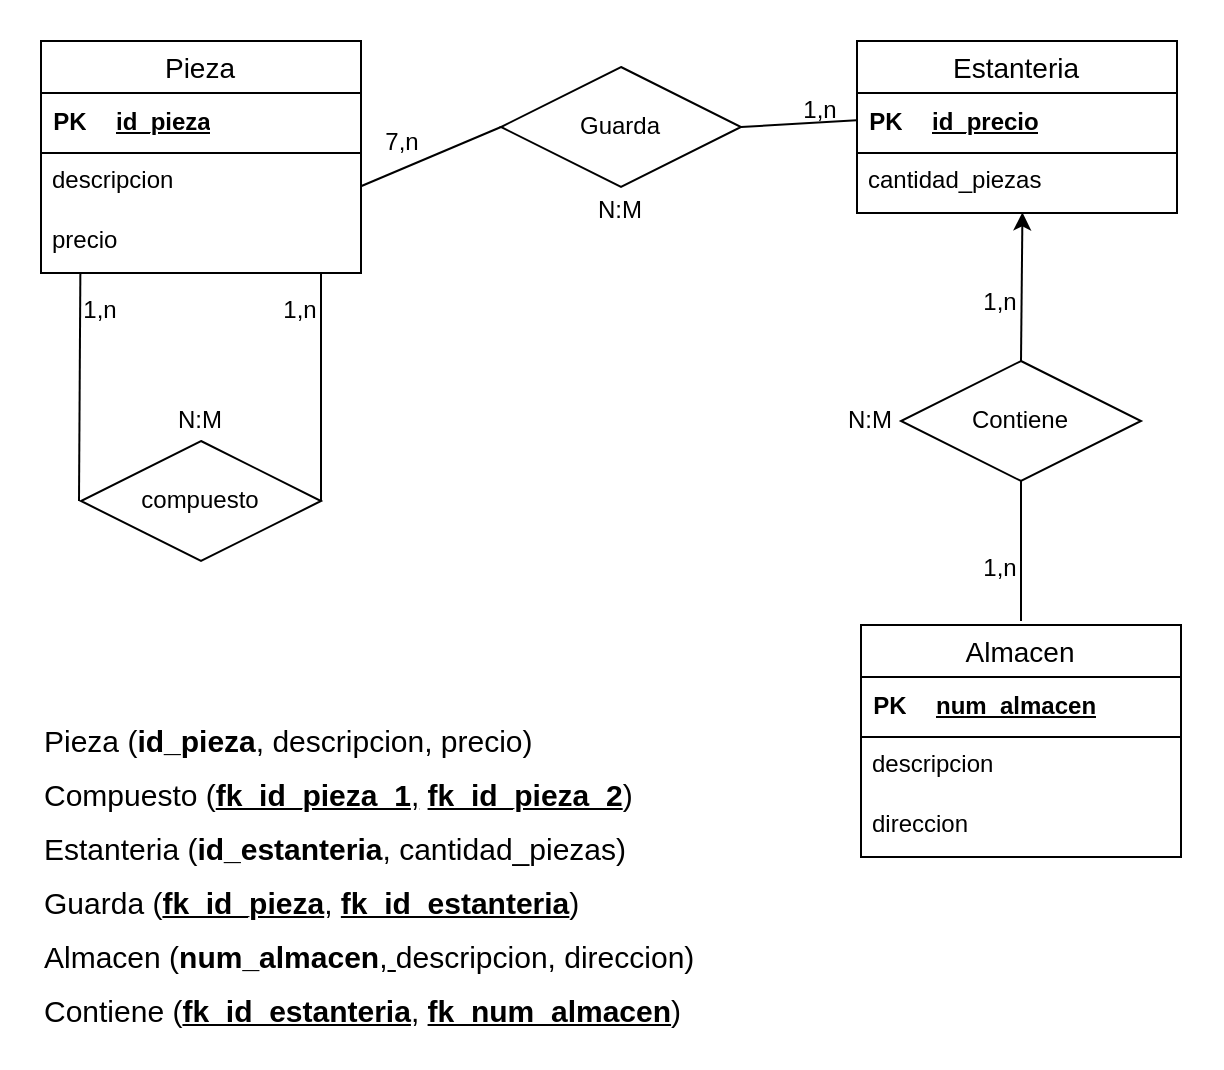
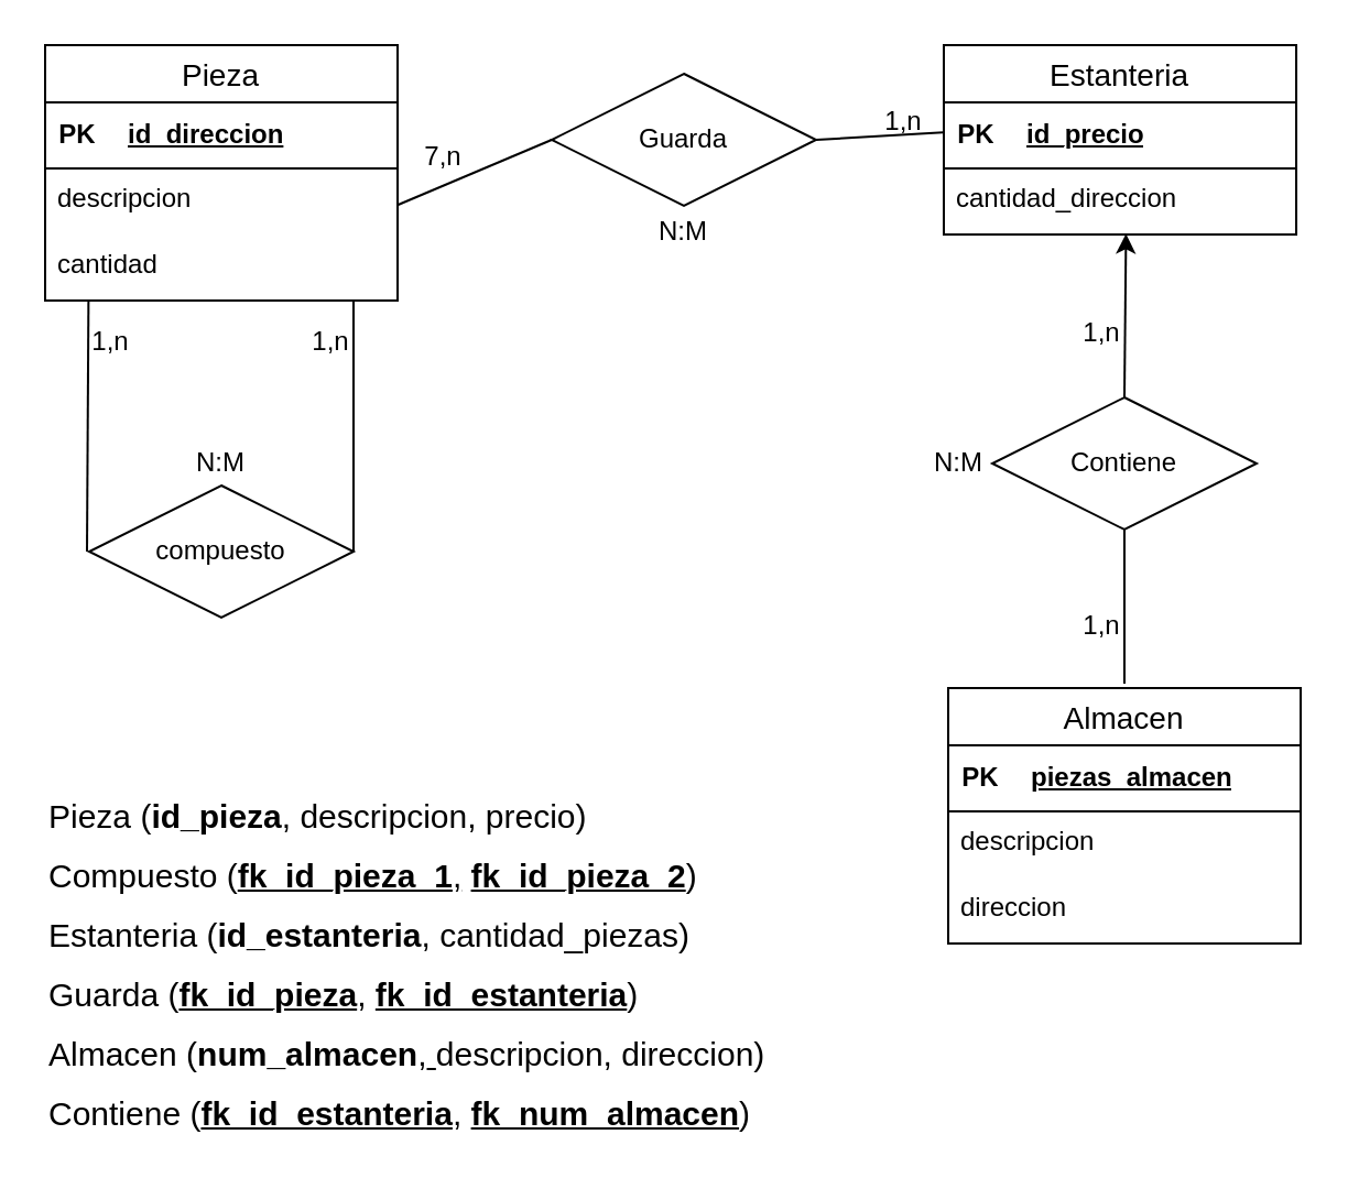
  <mxCell id="0" />
  <mxCell id="1" parent="0" />
  <mxCell id="2" value="Pieza" style="swimlane;fontStyle=0;childLayout=stackLayout;horizontal=1;startSize=26;horizontalStack=0;resizeParent=1;resizeParentMax=0;resizeLast=0;collapsible=1;marginBottom=0;align=center;fontSize=14;" parent="1" vertex="1"><mxGeometry x="20" y="20" width="160" height="116" as="geometry" /></mxCell>
  <mxCell id="3" value="" style="shape=table;startSize=0;container=1;collapsible=1;childLayout=tableLayout;fixedRows=1;rowLines=0;fontStyle=0;align=center;resizeLast=1;strokeColor=none;fillColor=none;collapsible=0;" parent="2" vertex="1"><mxGeometry y="26" width="160" height="30" as="geometry" /></mxCell>
  <mxCell id="4" value="" style="shape=tableRow;horizontal=0;startSize=0;swimlaneHead=0;swimlaneBody=0;fillColor=none;collapsible=0;dropTarget=0;points=[[0,0.5],[1,0.5]];portConstraint=eastwest;top=0;left=0;right=0;bottom=1;" parent="3" vertex="1"><mxGeometry width="160" height="30" as="geometry" /></mxCell>
  <mxCell id="5" value="PK" style="shape=partialRectangle;connectable=0;fillColor=none;top=0;left=0;bottom=0;right=0;fontStyle=1;overflow=hidden;whiteSpace=wrap;html=1;" parent="4" vertex="1"><mxGeometry width="30" height="30" as="geometry"><mxRectangle width="30" height="30" as="alternateBounds" /></mxGeometry></mxCell>
- <mxCell id="6" value="id_pieza" style="shape=partialRectangle;connectable=0;fillColor=none;top=0;left=0;bottom=0;right=0;align=left;spacingLeft=6;fontStyle=5;overflow=hidden;whiteSpace=wrap;html=1;" parent="4" vertex="1"><mxGeometry x="30" width="130" height="30" as="geometry"><mxRectangle width="130" height="30" as="alternateBounds" /></mxGeometry></mxCell>
+ <mxCell id="6" value="id_direccion" style="shape=partialRectangle;connectable=0;fillColor=none;top=0;left=0;bottom=0;right=0;align=left;spacingLeft=6;fontStyle=5;overflow=hidden;whiteSpace=wrap;html=1;" parent="4" vertex="1"><mxGeometry x="30" width="130" height="30" as="geometry"><mxRectangle width="130" height="30" as="alternateBounds" /></mxGeometry></mxCell>
  <mxCell id="7" value="descripcion" style="text;strokeColor=none;fillColor=none;spacingLeft=4;spacingRight=4;overflow=hidden;rotatable=0;points=[[0,0.5],[1,0.5]];portConstraint=eastwest;fontSize=12;whiteSpace=wrap;html=1;" parent="2" vertex="1"><mxGeometry y="56" width="160" height="30" as="geometry" /></mxCell>
- <mxCell id="8" value="precio" style="text;strokeColor=none;fillColor=none;spacingLeft=4;spacingRight=4;overflow=hidden;rotatable=0;points=[[0,0.5],[1,0.5]];portConstraint=eastwest;fontSize=12;whiteSpace=wrap;html=1;" parent="2" vertex="1"><mxGeometry y="86" width="160" height="30" as="geometry" /></mxCell>
+ <mxCell id="8" value="cantidad" style="text;strokeColor=none;fillColor=none;spacingLeft=4;spacingRight=4;overflow=hidden;rotatable=0;points=[[0,0.5],[1,0.5]];portConstraint=eastwest;fontSize=12;whiteSpace=wrap;html=1;" parent="2" vertex="1"><mxGeometry y="86" width="160" height="30" as="geometry" /></mxCell>
  <mxCell id="9" value="compuesto" style="shape=rhombus;perimeter=rhombusPerimeter;whiteSpace=wrap;html=1;align=center;" parent="1" vertex="1"><mxGeometry x="40" y="220" width="120" height="60" as="geometry" /></mxCell>
  <mxCell id="10" value="" style="endArrow=none;html=1;rounded=0;entryX=1;entryY=0.5;entryDx=0;entryDy=0;" parent="1" target="9" edge="1"><mxGeometry relative="1" as="geometry"><mxPoint x="160" y="136" as="sourcePoint" /><mxPoint x="160" y="246" as="targetPoint" /></mxGeometry></mxCell>
  <mxCell id="11" value="" style="endArrow=none;html=1;rounded=0;entryX=1;entryY=0.5;entryDx=0;entryDy=0;exitX=0.123;exitY=1;exitDx=0;exitDy=0;exitPerimeter=0;" parent="1" edge="1"><mxGeometry relative="1" as="geometry"><mxPoint x="39.68" y="136" as="sourcePoint" /><mxPoint x="39" y="250" as="targetPoint" /></mxGeometry></mxCell>
  <mxCell id="12" value="Guarda" style="shape=rhombus;perimeter=rhombusPerimeter;whiteSpace=wrap;html=1;align=center;" parent="1" vertex="1"><mxGeometry x="250" y="33" width="120" height="60" as="geometry" /></mxCell>
  <mxCell id="13" value="Contiene" style="shape=rhombus;perimeter=rhombusPerimeter;whiteSpace=wrap;html=1;align=center;" parent="1" vertex="1"><mxGeometry x="450" y="180" width="120" height="60" as="geometry" /></mxCell>
  <mxCell id="14" value="" style="endArrow=none;html=1;rounded=0;entryX=0;entryY=0.5;entryDx=0;entryDy=0;exitX=0.998;exitY=0.559;exitDx=0;exitDy=0;exitPerimeter=0;" parent="1" source="7" target="12" edge="1"><mxGeometry relative="1" as="geometry"><mxPoint x="180" y="90" as="sourcePoint" /><mxPoint x="270" y="90" as="targetPoint" /></mxGeometry></mxCell>
  <mxCell id="15" value="" style="endArrow=classic;html=1;rounded=0;exitX=0.5;exitY=0;exitDx=0;exitDy=0;entryX=0.517;entryY=0.989;entryDx=0;entryDy=0;entryPerimeter=0;" parent="1" source="13" target="39" edge="1"><mxGeometry relative="1" as="geometry"><mxPoint x="280" y="260" as="sourcePoint" /><mxPoint x="508" y="133" as="targetPoint" /></mxGeometry></mxCell>
  <mxCell id="16" value="" style="endArrow=none;html=1;rounded=0;entryX=-0.001;entryY=0.553;entryDx=0;entryDy=0;exitX=1;exitY=0.5;exitDx=0;exitDy=0;entryPerimeter=0;" parent="1" source="12" edge="1"><mxGeometry relative="1" as="geometry"><mxPoint x="340" y="93" as="sourcePoint" /><mxPoint x="427.84" y="59.59" as="targetPoint" /></mxGeometry></mxCell>
  <mxCell id="17" value="" style="endArrow=none;html=1;rounded=0;exitX=0.5;exitY=0;exitDx=0;exitDy=0;entryX=0.5;entryY=1;entryDx=0;entryDy=0;" parent="1" target="13" edge="1"><mxGeometry relative="1" as="geometry"><mxPoint x="510" y="310" as="sourcePoint" /><mxPoint x="490" y="240" as="targetPoint" /></mxGeometry></mxCell>
  <mxCell id="18" value="1,n" style="text;html=1;strokeColor=none;fillColor=none;align=center;verticalAlign=middle;whiteSpace=wrap;rounded=0;" parent="1" vertex="1"><mxGeometry x="20" y="140" width="60" height="30" as="geometry" /></mxCell>
  <mxCell id="19" value="1,n" style="text;html=1;strokeColor=none;fillColor=none;align=center;verticalAlign=middle;whiteSpace=wrap;rounded=0;" parent="1" vertex="1"><mxGeometry x="120" y="140" width="60" height="30" as="geometry" /></mxCell>
  <mxCell id="20" value="N:M" style="text;html=1;strokeColor=none;fillColor=none;align=center;verticalAlign=middle;whiteSpace=wrap;rounded=0;" parent="1" vertex="1"><mxGeometry x="70" y="195" width="60" height="30" as="geometry" /></mxCell>
  <mxCell id="21" value="7,n" style="text;html=1;strokeColor=none;fillColor=none;align=center;verticalAlign=middle;whiteSpace=wrap;rounded=0;" parent="1" vertex="1"><mxGeometry x="171" y="56" width="60" height="30" as="geometry" /></mxCell>
  <mxCell id="22" value="1,n" style="text;html=1;strokeColor=none;fillColor=none;align=center;verticalAlign=middle;whiteSpace=wrap;rounded=0;" parent="1" vertex="1"><mxGeometry x="380" y="40" width="60" height="30" as="geometry" /></mxCell>
  <mxCell id="23" value="1,n" style="text;html=1;strokeColor=none;fillColor=none;align=center;verticalAlign=middle;whiteSpace=wrap;rounded=0;" parent="1" vertex="1"><mxGeometry x="470" y="136" width="60" height="30" as="geometry" /></mxCell>
  <mxCell id="24" value="1,n" style="text;html=1;strokeColor=none;fillColor=none;align=center;verticalAlign=middle;whiteSpace=wrap;rounded=0;" parent="1" vertex="1"><mxGeometry x="470" y="269" width="60" height="30" as="geometry" /></mxCell>
  <mxCell id="25" value="N:M" style="text;html=1;strokeColor=none;fillColor=none;align=center;verticalAlign=middle;whiteSpace=wrap;rounded=0;" parent="1" vertex="1"><mxGeometry x="405" y="195" width="60" height="30" as="geometry" /></mxCell>
  <mxCell id="26" value="N:M" style="text;html=1;strokeColor=none;fillColor=none;align=center;verticalAlign=middle;whiteSpace=wrap;rounded=0;" parent="1" vertex="1"><mxGeometry x="280" y="90" width="60" height="30" as="geometry" /></mxCell>
  <mxCell id="27" value="Almacen" style="swimlane;fontStyle=0;childLayout=stackLayout;horizontal=1;startSize=26;horizontalStack=0;resizeParent=1;resizeParentMax=0;resizeLast=0;collapsible=1;marginBottom=0;align=center;fontSize=14;" parent="1" vertex="1"><mxGeometry x="430" y="312" width="160" height="116" as="geometry" /></mxCell>
  <mxCell id="28" value="" style="shape=table;startSize=0;container=1;collapsible=1;childLayout=tableLayout;fixedRows=1;rowLines=0;fontStyle=0;align=center;resizeLast=1;strokeColor=none;fillColor=none;collapsible=0;" parent="27" vertex="1"><mxGeometry y="26" width="160" height="30" as="geometry" /></mxCell>
  <mxCell id="29" value="" style="shape=tableRow;horizontal=0;startSize=0;swimlaneHead=0;swimlaneBody=0;fillColor=none;collapsible=0;dropTarget=0;points=[[0,0.5],[1,0.5]];portConstraint=eastwest;top=0;left=0;right=0;bottom=1;" parent="28" vertex="1"><mxGeometry width="160" height="30" as="geometry" /></mxCell>
  <mxCell id="30" value="PK" style="shape=partialRectangle;connectable=0;fillColor=none;top=0;left=0;bottom=0;right=0;fontStyle=1;overflow=hidden;whiteSpace=wrap;html=1;" parent="29" vertex="1"><mxGeometry width="30" height="30" as="geometry"><mxRectangle width="30" height="30" as="alternateBounds" /></mxGeometry></mxCell>
- <mxCell id="31" value="num_almacen" style="shape=partialRectangle;connectable=0;fillColor=none;top=0;left=0;bottom=0;right=0;align=left;spacingLeft=6;fontStyle=5;overflow=hidden;whiteSpace=wrap;html=1;" parent="29" vertex="1"><mxGeometry x="30" width="130" height="30" as="geometry"><mxRectangle width="130" height="30" as="alternateBounds" /></mxGeometry></mxCell>
+ <mxCell id="31" value="piezas_almacen" style="shape=partialRectangle;connectable=0;fillColor=none;top=0;left=0;bottom=0;right=0;align=left;spacingLeft=6;fontStyle=5;overflow=hidden;whiteSpace=wrap;html=1;" parent="29" vertex="1"><mxGeometry x="30" width="130" height="30" as="geometry"><mxRectangle width="130" height="30" as="alternateBounds" /></mxGeometry></mxCell>
  <mxCell id="32" value="descripcion" style="text;strokeColor=none;fillColor=none;spacingLeft=4;spacingRight=4;overflow=hidden;rotatable=0;points=[[0,0.5],[1,0.5]];portConstraint=eastwest;fontSize=12;whiteSpace=wrap;html=1;" parent="27" vertex="1"><mxGeometry y="56" width="160" height="30" as="geometry" /></mxCell>
  <mxCell id="33" value="direccion" style="text;strokeColor=none;fillColor=none;spacingLeft=4;spacingRight=4;overflow=hidden;rotatable=0;points=[[0,0.5],[1,0.5]];portConstraint=eastwest;fontSize=12;whiteSpace=wrap;html=1;" parent="27" vertex="1"><mxGeometry y="86" width="160" height="30" as="geometry" /></mxCell>
  <mxCell id="34" value="Estanteria" style="swimlane;fontStyle=0;childLayout=stackLayout;horizontal=1;startSize=26;horizontalStack=0;resizeParent=1;resizeParentMax=0;resizeLast=0;collapsible=1;marginBottom=0;align=center;fontSize=14;" parent="1" vertex="1"><mxGeometry x="428" y="20" width="160" height="86" as="geometry" /></mxCell>
  <mxCell id="35" value="" style="shape=table;startSize=0;container=1;collapsible=1;childLayout=tableLayout;fixedRows=1;rowLines=0;fontStyle=0;align=center;resizeLast=1;strokeColor=none;fillColor=none;collapsible=0;" parent="34" vertex="1"><mxGeometry y="26" width="160" height="30" as="geometry" /></mxCell>
  <mxCell id="36" value="" style="shape=tableRow;horizontal=0;startSize=0;swimlaneHead=0;swimlaneBody=0;fillColor=none;collapsible=0;dropTarget=0;points=[[0,0.5],[1,0.5]];portConstraint=eastwest;top=0;left=0;right=0;bottom=1;" parent="35" vertex="1"><mxGeometry width="160" height="30" as="geometry" /></mxCell>
  <mxCell id="37" value="PK" style="shape=partialRectangle;connectable=0;fillColor=none;top=0;left=0;bottom=0;right=0;fontStyle=1;overflow=hidden;whiteSpace=wrap;html=1;" parent="36" vertex="1"><mxGeometry width="30" height="30" as="geometry"><mxRectangle width="30" height="30" as="alternateBounds" /></mxGeometry></mxCell>
  <mxCell id="38" value="id_precio" style="shape=partialRectangle;connectable=0;fillColor=none;top=0;left=0;bottom=0;right=0;align=left;spacingLeft=6;fontStyle=5;overflow=hidden;whiteSpace=wrap;html=1;" parent="36" vertex="1"><mxGeometry x="30" width="130" height="30" as="geometry"><mxRectangle width="130" height="30" as="alternateBounds" /></mxGeometry></mxCell>
- <mxCell id="39" value="cantidad_piezas" style="text;strokeColor=none;fillColor=none;spacingLeft=4;spacingRight=4;overflow=hidden;rotatable=0;points=[[0,0.5],[1,0.5]];portConstraint=eastwest;fontSize=12;whiteSpace=wrap;html=1;" parent="34" vertex="1"><mxGeometry y="56" width="160" height="30" as="geometry" /></mxCell>
+ <mxCell id="39" value="cantidad_direccion" style="text;strokeColor=none;fillColor=none;spacingLeft=4;spacingRight=4;overflow=hidden;rotatable=0;points=[[0,0.5],[1,0.5]];portConstraint=eastwest;fontSize=12;whiteSpace=wrap;html=1;" parent="34" vertex="1"><mxGeometry y="56" width="160" height="30" as="geometry" /></mxCell>
  <mxCell id="40" value="&lt;p style=&quot;line-height: 180%; font-size: 15px;&quot;&gt;Pieza (&lt;b&gt;id_pieza&lt;/b&gt;, descripcion, precio)&lt;br&gt;Compuesto (&lt;u&gt;&lt;b&gt;fk_id_pieza_1&lt;/b&gt;,&lt;/u&gt; &lt;u&gt;&lt;b&gt;fk_id_pieza_2&lt;/b&gt;&lt;/u&gt;)&lt;br&gt;Estanteria (&lt;b&gt;id_estanteria&lt;/b&gt;, cantidad_piezas)&lt;br&gt;Guarda (&lt;u&gt;&lt;b&gt;fk_id_pieza&lt;/b&gt;&lt;/u&gt;, &lt;u&gt;&lt;b&gt;fk_id_estanteria&lt;/b&gt;&lt;/u&gt;)&lt;br&gt;Almacen (&lt;b&gt;num_almacen&lt;/b&gt;,&lt;u&gt;&amp;nbsp;&lt;/u&gt;descripcion, direccion)&lt;br&gt;Contiene (&lt;u&gt;&lt;b&gt;fk_id_estanteria&lt;/b&gt;&lt;/u&gt;, &lt;u&gt;&lt;b&gt;fk_num_almacen&lt;/b&gt;&lt;/u&gt;)&lt;/p&gt;" style="text;html=1;strokeColor=none;fillColor=none;align=left;verticalAlign=middle;whiteSpace=wrap;rounded=0;" parent="1" vertex="1"><mxGeometry x="20" y="392" width="381" height="90" as="geometry" /></mxCell>
